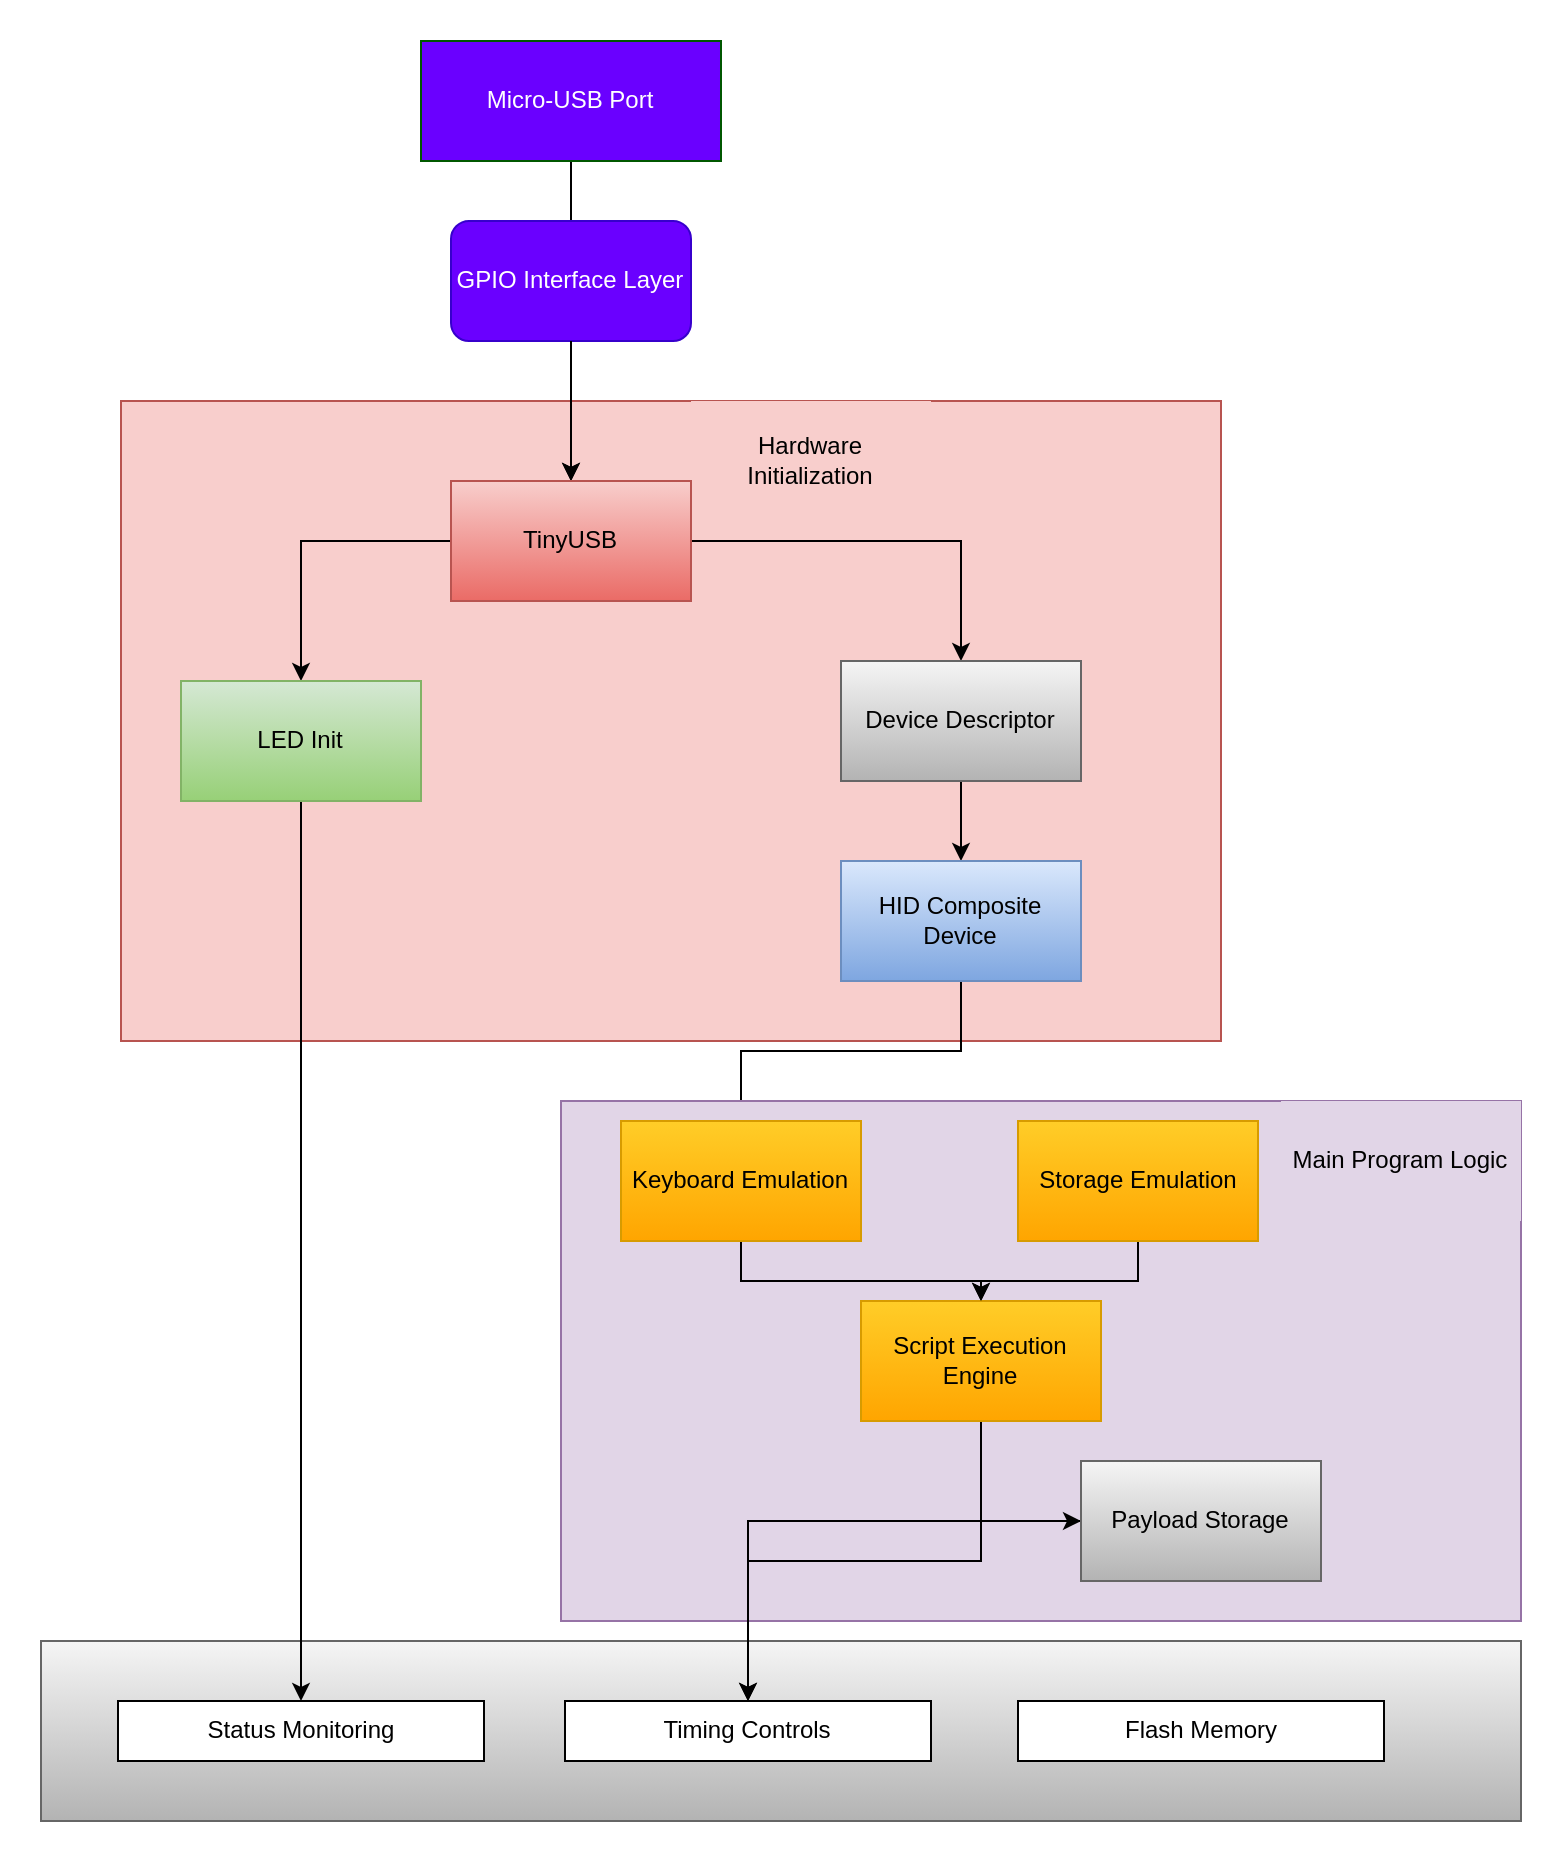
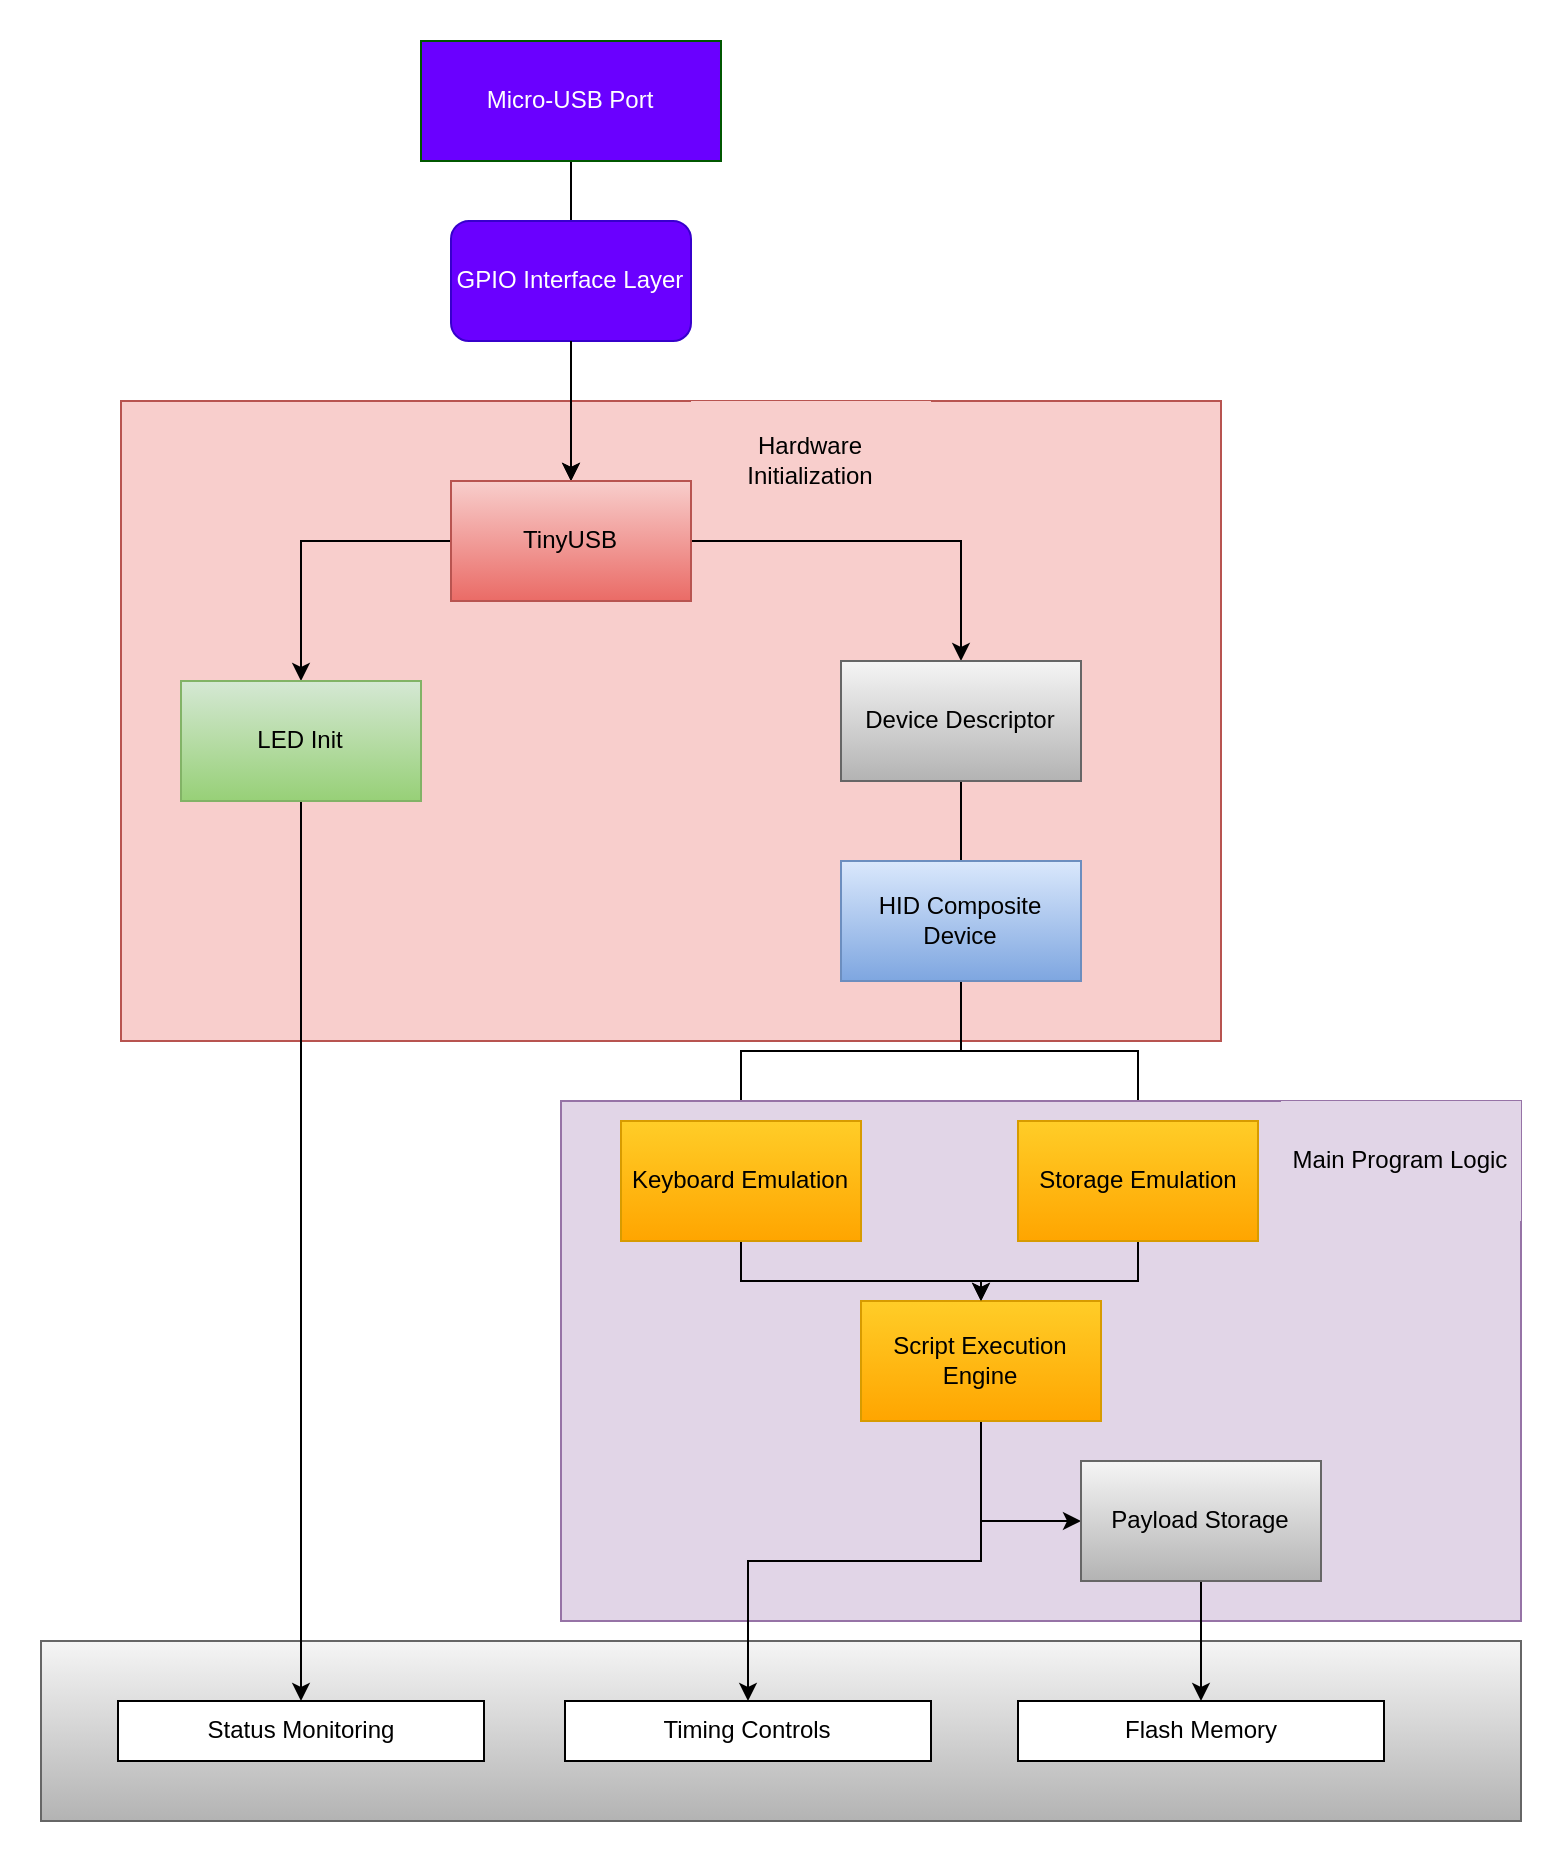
  <mxCell id="0" />
  <mxCell id="1" parent="0" />
  <mxCell id="2" value="" style="rounded=0;whiteSpace=wrap;html=1;fillColor=#f5f5f5;gradientColor=#b3b3b3;strokeColor=#666666;" vertex="1" parent="1"><mxGeometry x="20" y="820" width="740" height="90" as="geometry" /></mxCell>
  <mxCell id="3" value="" style="rounded=0;whiteSpace=wrap;html=1;fillColor=#f8cecc;strokeColor=#b85450;" vertex="1" parent="1"><mxGeometry x="60" y="200" width="550" height="320" as="geometry" /></mxCell>
  <mxCell id="4" value="Hardware Initialization" style="rounded=0;whiteSpace=wrap;html=1;strokeColor=none;fillColor=#f8cecc;" vertex="1" parent="1"><mxGeometry x="345" y="200" width="120" height="60" as="geometry" /></mxCell>
  <mxCell id="5" style="edgeStyle=orthogonalEdgeStyle;rounded=0;orthogonalLoop=1;jettySize=auto;html=1;endArrow=none;" edge="1" parent="1" source="6" target="9"><mxGeometry relative="1" as="geometry"><mxPoint x="285" y="160" as="targetPoint" /></mxGeometry></mxCell>
  <mxCell id="6" value="Micro-USB Port" style="rounded=0;whiteSpace=wrap;html=1;fillColor=#6a00ff;fontColor=#ffffff;strokeColor=#005700;" vertex="1" parent="1"><mxGeometry x="210" y="20" width="150" height="60" as="geometry" /></mxCell>
  <mxCell id="7" style="edgeStyle=orthogonalEdgeStyle;rounded=0;orthogonalLoop=1;jettySize=auto;html=1;" edge="1" parent="1" source="19" target="11"><mxGeometry relative="1" as="geometry"><mxPoint x="285" y="260" as="targetPoint" /></mxGeometry></mxCell>
  <mxCell id="8" style="edgeStyle=orthogonalEdgeStyle;rounded=0;orthogonalLoop=1;jettySize=auto;html=1;" edge="1" parent="1" source="9" target="19"><mxGeometry relative="1" as="geometry"><mxPoint x="340" y="240" as="targetPoint" /></mxGeometry></mxCell>
  <mxCell id="9" value="GPIO Interface Layer" style="whiteSpace=wrap;html=1;fillColor=#6a00ff;fontColor=#ffffff;strokeColor=#3700CC;rounded=1;" vertex="1" parent="1"><mxGeometry x="225" y="110" width="120" height="60" as="geometry" /></mxCell>
  <mxCell id="10" style="edgeStyle=orthogonalEdgeStyle;rounded=0;orthogonalLoop=1;jettySize=auto;html=1;" edge="1" parent="1" source="11" target="29"><mxGeometry relative="1" as="geometry" /></mxCell>
  <mxCell id="11" value="LED Init" style="rounded=0;whiteSpace=wrap;html=1;fillColor=#d5e8d4;gradientColor=#97d077;strokeColor=#82b366;" vertex="1" parent="1"><mxGeometry x="90" y="340" width="120" height="60" as="geometry" /></mxCell>
  <mxCell id="12" style="edgeStyle=orthogonalEdgeStyle;rounded=0;orthogonalLoop=1;jettySize=auto;html=1;" edge="1" parent="1" source="19" target="14"><mxGeometry relative="1" as="geometry" /></mxCell>
- <mxCell id="13" style="edgeStyle=orthogonalEdgeStyle;rounded=0;orthogonalLoop=1;jettySize=auto;html=1;" edge="1" parent="1" source="14" target="17"><mxGeometry relative="1" as="geometry" /></mxCell>
+ <mxCell id="13" style="edgeStyle=orthogonalEdgeStyle;rounded=0;orthogonalLoop=1;jettySize=auto;html=1;endArrow=none;" edge="1" parent="1" source="14" target="17"><mxGeometry relative="1" as="geometry" /></mxCell>
  <mxCell id="14" value="Device Descriptor" style="rounded=0;whiteSpace=wrap;html=1;fillColor=#f5f5f5;gradientColor=#b3b3b3;strokeColor=#666666;" vertex="1" parent="1"><mxGeometry x="420" y="330" width="120" height="60" as="geometry" /></mxCell>
  <mxCell id="15" style="edgeStyle=orthogonalEdgeStyle;rounded=0;orthogonalLoop=1;jettySize=auto;html=1;" edge="1" parent="1" source="17" target="23"><mxGeometry relative="1" as="geometry" /></mxCell>
+ <mxCell id="16" style="edgeStyle=orthogonalEdgeStyle;rounded=0;orthogonalLoop=1;jettySize=auto;html=1;" edge="1" parent="1" source="17" target="33"><mxGeometry relative="1" as="geometry" /></mxCell>
  <mxCell id="17" value="HID Composite Device" style="rounded=0;whiteSpace=wrap;html=1;fillColor=#dae8fc;strokeColor=#6c8ebf;gradientColor=#7ea6e0;" vertex="1" parent="1"><mxGeometry x="420" y="430" width="120" height="60" as="geometry" /></mxCell>
  <mxCell id="18" value="" style="edgeStyle=orthogonalEdgeStyle;rounded=0;orthogonalLoop=1;jettySize=auto;html=1;" edge="1" parent="1" source="9" target="19"><mxGeometry relative="1" as="geometry"><mxPoint x="165" y="400" as="targetPoint" /><mxPoint x="285" y="170" as="sourcePoint" /></mxGeometry></mxCell>
  <mxCell id="19" value="TinyUSB" style="rounded=0;whiteSpace=wrap;html=1;fillColor=#f8cecc;strokeColor=#b85450;gradientColor=#ea6b66;" vertex="1" parent="1"><mxGeometry x="225" y="240" width="120" height="60" as="geometry" /></mxCell>
  <mxCell id="20" value="" style="rounded=0;whiteSpace=wrap;html=1;fillColor=#e1d5e7;strokeColor=#9673a6;" vertex="1" parent="1"><mxGeometry x="280" y="550" width="480" height="260" as="geometry" /></mxCell>
  <mxCell id="21" value="Main Program Logic" style="rounded=0;whiteSpace=wrap;html=1;fillColor=#e1d5e7;strokeColor=none;" vertex="1" parent="1"><mxGeometry x="640" y="550" width="120" height="60" as="geometry" /></mxCell>
  <mxCell id="22" style="edgeStyle=orthogonalEdgeStyle;rounded=0;orthogonalLoop=1;jettySize=auto;html=1;" edge="1" parent="1" source="23" target="26"><mxGeometry relative="1" as="geometry"><Array as="points"><mxPoint x="370" y="640" /><mxPoint x="490" y="640" /></Array></mxGeometry></mxCell>
  <mxCell id="23" value="Keyboard Emulation" style="rounded=0;whiteSpace=wrap;html=1;fillColor=#ffcd28;gradientColor=#ffa500;strokeColor=#d79b00;" vertex="1" parent="1"><mxGeometry x="310" y="560" width="120" height="60" as="geometry" /></mxCell>
  <mxCell id="24" style="edgeStyle=orthogonalEdgeStyle;rounded=0;orthogonalLoop=1;jettySize=auto;html=1;entryX=0;entryY=0.5;entryDx=0;entryDy=0;" edge="1" parent="1" source="26" target="28"><mxGeometry relative="1" as="geometry" /></mxCell>
  <mxCell id="25" style="edgeStyle=orthogonalEdgeStyle;rounded=0;orthogonalLoop=1;jettySize=auto;html=1;entryX=0.5;entryY=0;entryDx=0;entryDy=0;" edge="1" parent="1" source="26" target="30"><mxGeometry relative="1" as="geometry" /></mxCell>
  <mxCell id="26" value="Script Execution Engine" style="rounded=0;whiteSpace=wrap;html=1;fillColor=#ffcd28;gradientColor=#ffa500;strokeColor=#d79b00;" vertex="1" parent="1"><mxGeometry x="430" y="650" width="120" height="60" as="geometry" /></mxCell>
- <mxCell id="27" style="edgeStyle=orthogonalEdgeStyle;rounded=0;orthogonalLoop=1;jettySize=auto;html=1;" edge="1" parent="1" source="28" target="30"><mxGeometry relative="1" as="geometry" /></mxCell>
+ <mxCell id="27" style="edgeStyle=orthogonalEdgeStyle;rounded=0;orthogonalLoop=1;jettySize=auto;html=1;" edge="1" parent="1" source="28" target="31"><mxGeometry relative="1" as="geometry" /></mxCell>
  <mxCell id="28" value="Payload Storage" style="rounded=0;whiteSpace=wrap;html=1;fillColor=#f5f5f5;gradientColor=#b3b3b3;strokeColor=#666666;" vertex="1" parent="1"><mxGeometry x="540" y="730" width="120" height="60" as="geometry" /></mxCell>
  <mxCell id="29" value="Status Monitoring" style="rounded=0;whiteSpace=wrap;html=1;" vertex="1" parent="1"><mxGeometry x="58.5" y="850" width="183" height="30" as="geometry" /></mxCell>
  <mxCell id="30" value="Timing Controls" style="rounded=0;whiteSpace=wrap;html=1;" vertex="1" parent="1"><mxGeometry x="282" y="850" width="183" height="30" as="geometry" /></mxCell>
  <mxCell id="31" value="Flash Memory" style="rounded=0;whiteSpace=wrap;html=1;" vertex="1" parent="1"><mxGeometry x="508.5" y="850" width="183" height="30" as="geometry" /></mxCell>
  <mxCell id="32" style="edgeStyle=orthogonalEdgeStyle;rounded=0;orthogonalLoop=1;jettySize=auto;html=1;exitX=0.5;exitY=1;exitDx=0;exitDy=0;entryX=0.5;entryY=0;entryDx=0;entryDy=0;" edge="1" parent="1" source="33" target="26"><mxGeometry relative="1" as="geometry" /></mxCell>
  <mxCell id="33" value="Storage Emulation" style="rounded=0;whiteSpace=wrap;html=1;fillColor=#ffcd28;gradientColor=#ffa500;strokeColor=#d79b00;" vertex="1" parent="1"><mxGeometry x="508.5" y="560" width="120" height="60" as="geometry" /></mxCell>
